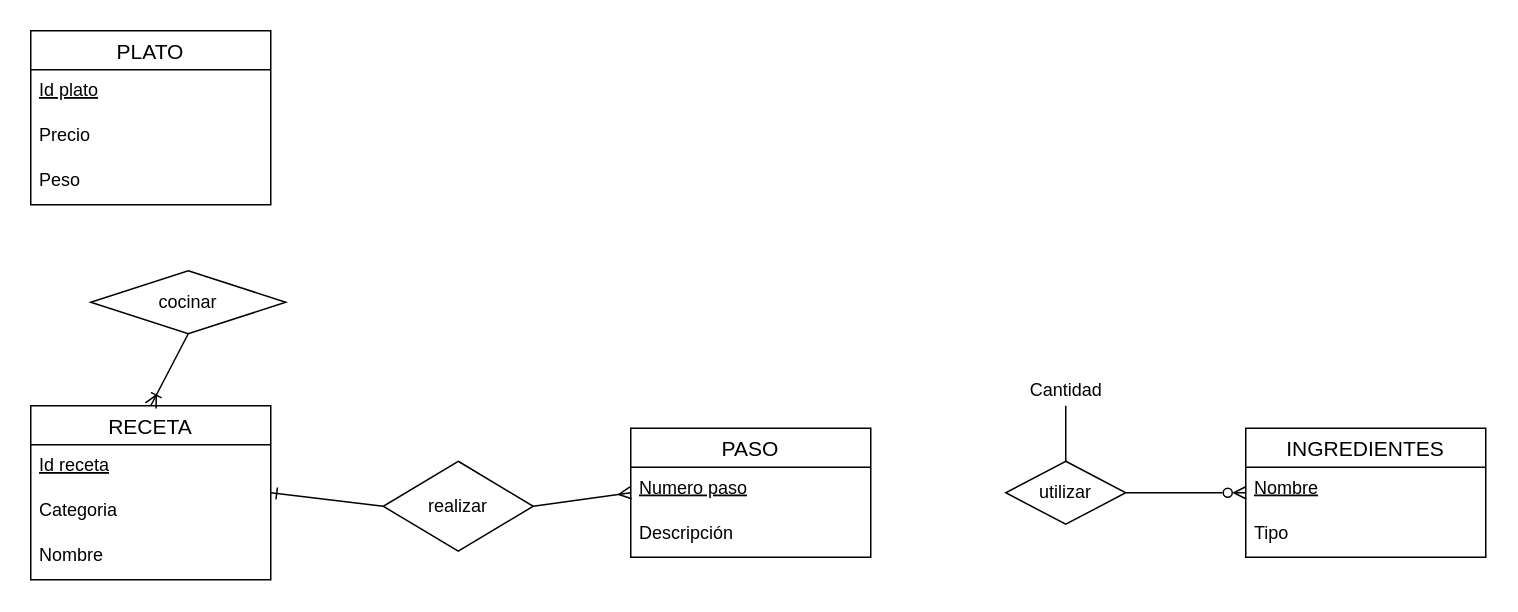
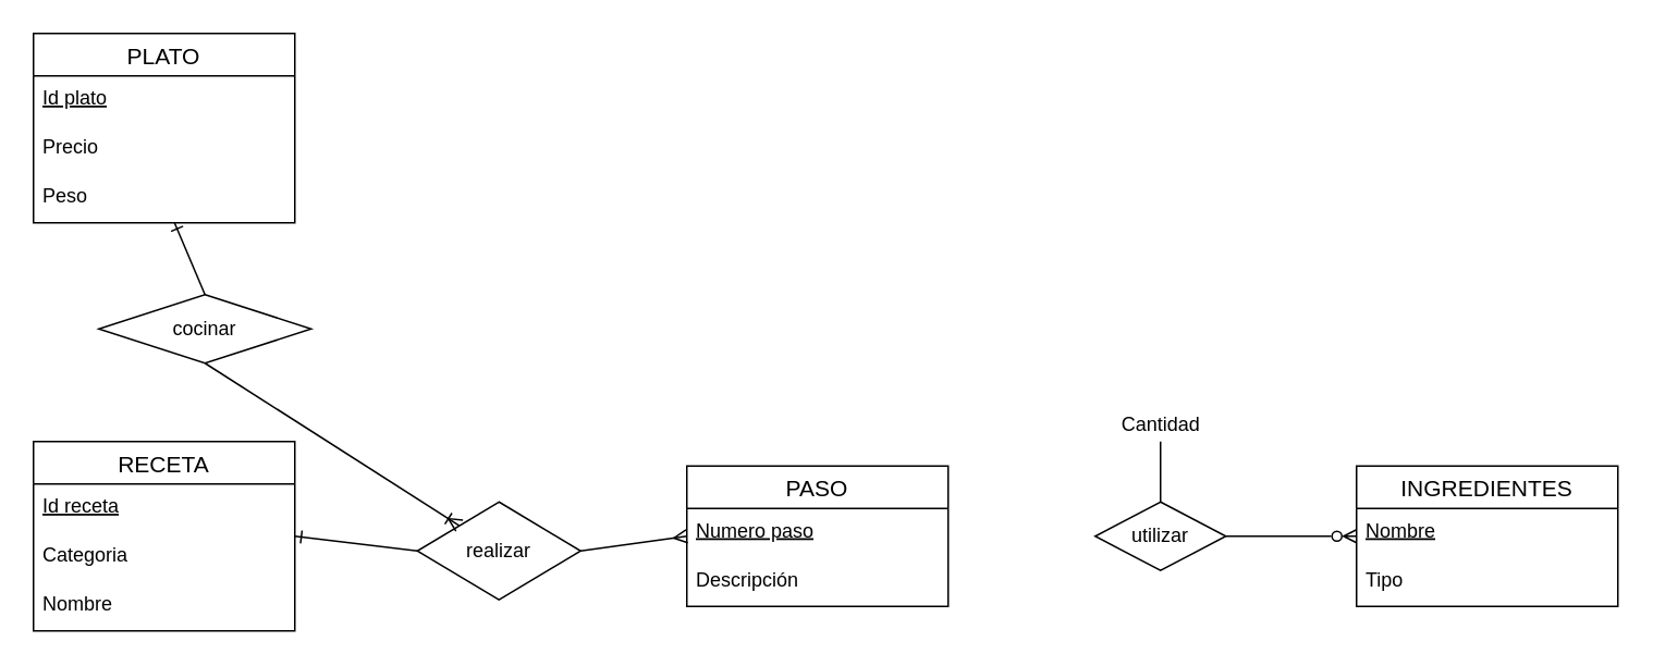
  <mxCell id="0" />
  <mxCell id="1" parent="0" />
  <mxCell id="2" value="PLATO" style="swimlane;fontStyle=0;childLayout=stackLayout;horizontal=1;startSize=26;horizontalStack=0;resizeParent=1;resizeParentMax=0;resizeLast=0;collapsible=1;marginBottom=0;align=center;fontSize=14;" vertex="1" parent="1"><mxGeometry x="20" y="20" width="160" height="116" as="geometry" /></mxCell>
  <mxCell id="3" value="Id plato" style="text;strokeColor=none;fillColor=none;spacingLeft=4;spacingRight=4;overflow=hidden;rotatable=0;points=[[0,0.5],[1,0.5]];portConstraint=eastwest;fontSize=12;fontStyle=4" vertex="1" parent="2"><mxGeometry y="26" width="160" height="30" as="geometry" /></mxCell>
  <mxCell id="4" value="Precio" style="text;strokeColor=none;fillColor=none;spacingLeft=4;spacingRight=4;overflow=hidden;rotatable=0;points=[[0,0.5],[1,0.5]];portConstraint=eastwest;fontSize=12;" vertex="1" parent="2"><mxGeometry y="56" width="160" height="30" as="geometry" /></mxCell>
  <mxCell id="5" value="Peso" style="text;strokeColor=none;fillColor=none;spacingLeft=4;spacingRight=4;overflow=hidden;rotatable=0;points=[[0,0.5],[1,0.5]];portConstraint=eastwest;fontSize=12;" vertex="1" parent="2"><mxGeometry y="86" width="160" height="30" as="geometry" /></mxCell>
  <mxCell id="6" value="INGREDIENTES" style="swimlane;fontStyle=0;childLayout=stackLayout;horizontal=1;startSize=26;horizontalStack=0;resizeParent=1;resizeParentMax=0;resizeLast=0;collapsible=1;marginBottom=0;align=center;fontSize=14;" vertex="1" parent="1"><mxGeometry x="830" y="285" width="160" height="86" as="geometry" /></mxCell>
  <mxCell id="7" value="Nombre" style="text;strokeColor=none;fillColor=none;spacingLeft=4;spacingRight=4;overflow=hidden;rotatable=0;points=[[0,0.5],[1,0.5]];portConstraint=eastwest;fontSize=12;fontStyle=4" vertex="1" parent="6"><mxGeometry y="26" width="160" height="30" as="geometry" /></mxCell>
  <mxCell id="8" value="Tipo" style="text;strokeColor=none;fillColor=none;spacingLeft=4;spacingRight=4;overflow=hidden;rotatable=0;points=[[0,0.5],[1,0.5]];portConstraint=eastwest;fontSize=12;" vertex="1" parent="6"><mxGeometry y="56" width="160" height="30" as="geometry" /></mxCell>
  <mxCell id="9" value="PASO" style="swimlane;fontStyle=0;childLayout=stackLayout;horizontal=1;startSize=26;horizontalStack=0;resizeParent=1;resizeParentMax=0;resizeLast=0;collapsible=1;marginBottom=0;align=center;fontSize=14;" vertex="1" parent="1"><mxGeometry x="420" y="285" width="160" height="86" as="geometry" /></mxCell>
  <mxCell id="10" value="Numero paso" style="text;strokeColor=none;fillColor=none;spacingLeft=4;spacingRight=4;overflow=hidden;rotatable=0;points=[[0,0.5],[1,0.5]];portConstraint=eastwest;fontSize=12;fontStyle=4" vertex="1" parent="9"><mxGeometry y="26" width="160" height="30" as="geometry" /></mxCell>
  <mxCell id="11" value="Descripción" style="text;strokeColor=none;fillColor=none;spacingLeft=4;spacingRight=4;overflow=hidden;rotatable=0;points=[[0,0.5],[1,0.5]];portConstraint=eastwest;fontSize=12;" vertex="1" parent="9"><mxGeometry y="56" width="160" height="30" as="geometry" /></mxCell>
  <mxCell id="12" value="RECETA" style="swimlane;fontStyle=0;childLayout=stackLayout;horizontal=1;startSize=26;horizontalStack=0;resizeParent=1;resizeParentMax=0;resizeLast=0;collapsible=1;marginBottom=0;align=center;fontSize=14;" vertex="1" parent="1"><mxGeometry x="20" y="270" width="160" height="116" as="geometry" /></mxCell>
  <mxCell id="13" value="Id receta" style="text;strokeColor=none;fillColor=none;spacingLeft=4;spacingRight=4;overflow=hidden;rotatable=0;points=[[0,0.5],[1,0.5]];portConstraint=eastwest;fontSize=12;fontStyle=4" vertex="1" parent="12"><mxGeometry y="26" width="160" height="30" as="geometry" /></mxCell>
  <mxCell id="14" value="Categoria" style="text;strokeColor=none;fillColor=none;spacingLeft=4;spacingRight=4;overflow=hidden;rotatable=0;points=[[0,0.5],[1,0.5]];portConstraint=eastwest;fontSize=12;" vertex="1" parent="12"><mxGeometry y="56" width="160" height="30" as="geometry" /></mxCell>
  <mxCell id="15" value="Nombre" style="text;strokeColor=none;fillColor=none;spacingLeft=4;spacingRight=4;overflow=hidden;rotatable=0;points=[[0,0.5],[1,0.5]];portConstraint=eastwest;fontSize=12;" vertex="1" parent="12"><mxGeometry y="86" width="160" height="30" as="geometry" /></mxCell>
  <mxCell id="16" value="realizar" style="shape=rhombus;perimeter=rhombusPerimeter;whiteSpace=wrap;html=1;align=center;" vertex="1" parent="1"><mxGeometry x="255" y="307" width="100" height="60" as="geometry" /></mxCell>
  <mxCell id="17" value="utilizar" style="shape=rhombus;perimeter=rhombusPerimeter;whiteSpace=wrap;html=1;align=center;" vertex="1" parent="1"><mxGeometry x="670" y="307" width="80" height="42" as="geometry" /></mxCell>
  <mxCell id="18" value="cocinar" style="shape=rhombus;perimeter=rhombusPerimeter;whiteSpace=wrap;html=1;align=center;" vertex="1" parent="1"><mxGeometry x="60" y="180" width="130" height="42" as="geometry" /></mxCell>
  <mxCell id="19" value="" style="endArrow=none;html=1;rounded=0;exitX=0.5;exitY=0;exitDx=0;exitDy=0;" edge="1" parent="1" source="17"><mxGeometry width="50" height="50" relative="1" as="geometry"><mxPoint x="550" y="270" as="sourcePoint" /><mxPoint x="710" y="270" as="targetPoint" /></mxGeometry></mxCell>
  <mxCell id="20" value="Cantidad" style="text;html=1;align=center;verticalAlign=middle;resizable=0;points=[];autosize=1;strokeColor=none;fillColor=none;" vertex="1" parent="1"><mxGeometry x="680" y="250" width="60" height="20" as="geometry" /></mxCell>
- <mxCell id="21" value="" style="fontSize=12;html=1;endArrow=ERoneToMany;rounded=0;exitX=0.5;exitY=1;exitDx=0;exitDy=0;entryX=0.5;entryY=0;entryDx=0;entryDy=0;" edge="1" parent="1" source="18" target="12"><mxGeometry width="100" height="100" relative="1" as="geometry"><mxPoint x="330" y="330" as="sourcePoint" /><mxPoint x="430" y="230" as="targetPoint" /></mxGeometry></mxCell>
+ <mxCell id="21" value="" style="fontSize=12;html=1;endArrow=ERoneToMany;rounded=0;exitX=0.5;exitY=1;exitDx=0;exitDy=0;" edge="1" parent="1" source="18" target="16"><mxGeometry width="100" height="100" relative="1" as="geometry"><mxPoint x="330" y="330" as="sourcePoint" /><mxPoint x="430" y="230" as="targetPoint" /></mxGeometry></mxCell>
+ <mxCell id="22" value="" style="fontSize=12;html=1;endArrow=ERone;endFill=1;rounded=0;exitX=0.5;exitY=0;exitDx=0;exitDy=0;" edge="1" parent="1" source="18" target="5"><mxGeometry width="100" height="100" relative="1" as="geometry"><mxPoint x="330" y="330" as="sourcePoint" /><mxPoint x="100" y="140" as="targetPoint" /></mxGeometry></mxCell>
  <mxCell id="23" value="" style="fontSize=12;html=1;endArrow=ERmany;rounded=0;exitX=1;exitY=0.5;exitDx=0;exitDy=0;" edge="1" parent="1" source="16"><mxGeometry width="100" height="100" relative="1" as="geometry"><mxPoint x="350" y="290" as="sourcePoint" /><mxPoint x="420" y="328" as="targetPoint" /></mxGeometry></mxCell>
  <mxCell id="24" value="" style="fontSize=12;html=1;endArrow=ERone;endFill=1;rounded=0;exitX=0;exitY=0.5;exitDx=0;exitDy=0;" edge="1" parent="1" source="16"><mxGeometry width="100" height="100" relative="1" as="geometry"><mxPoint x="350" y="290" as="sourcePoint" /><mxPoint x="180" y="328" as="targetPoint" /></mxGeometry></mxCell>
  <mxCell id="25" value="" style="fontSize=12;html=1;endArrow=ERzeroToMany;rounded=0;exitX=1;exitY=0.5;exitDx=0;exitDy=0;endFill=0;" edge="1" parent="1" source="17"><mxGeometry width="100" height="100" relative="1" as="geometry"><mxPoint x="470" y="290" as="sourcePoint" /><mxPoint x="830" y="328" as="targetPoint" /></mxGeometry></mxCell>
